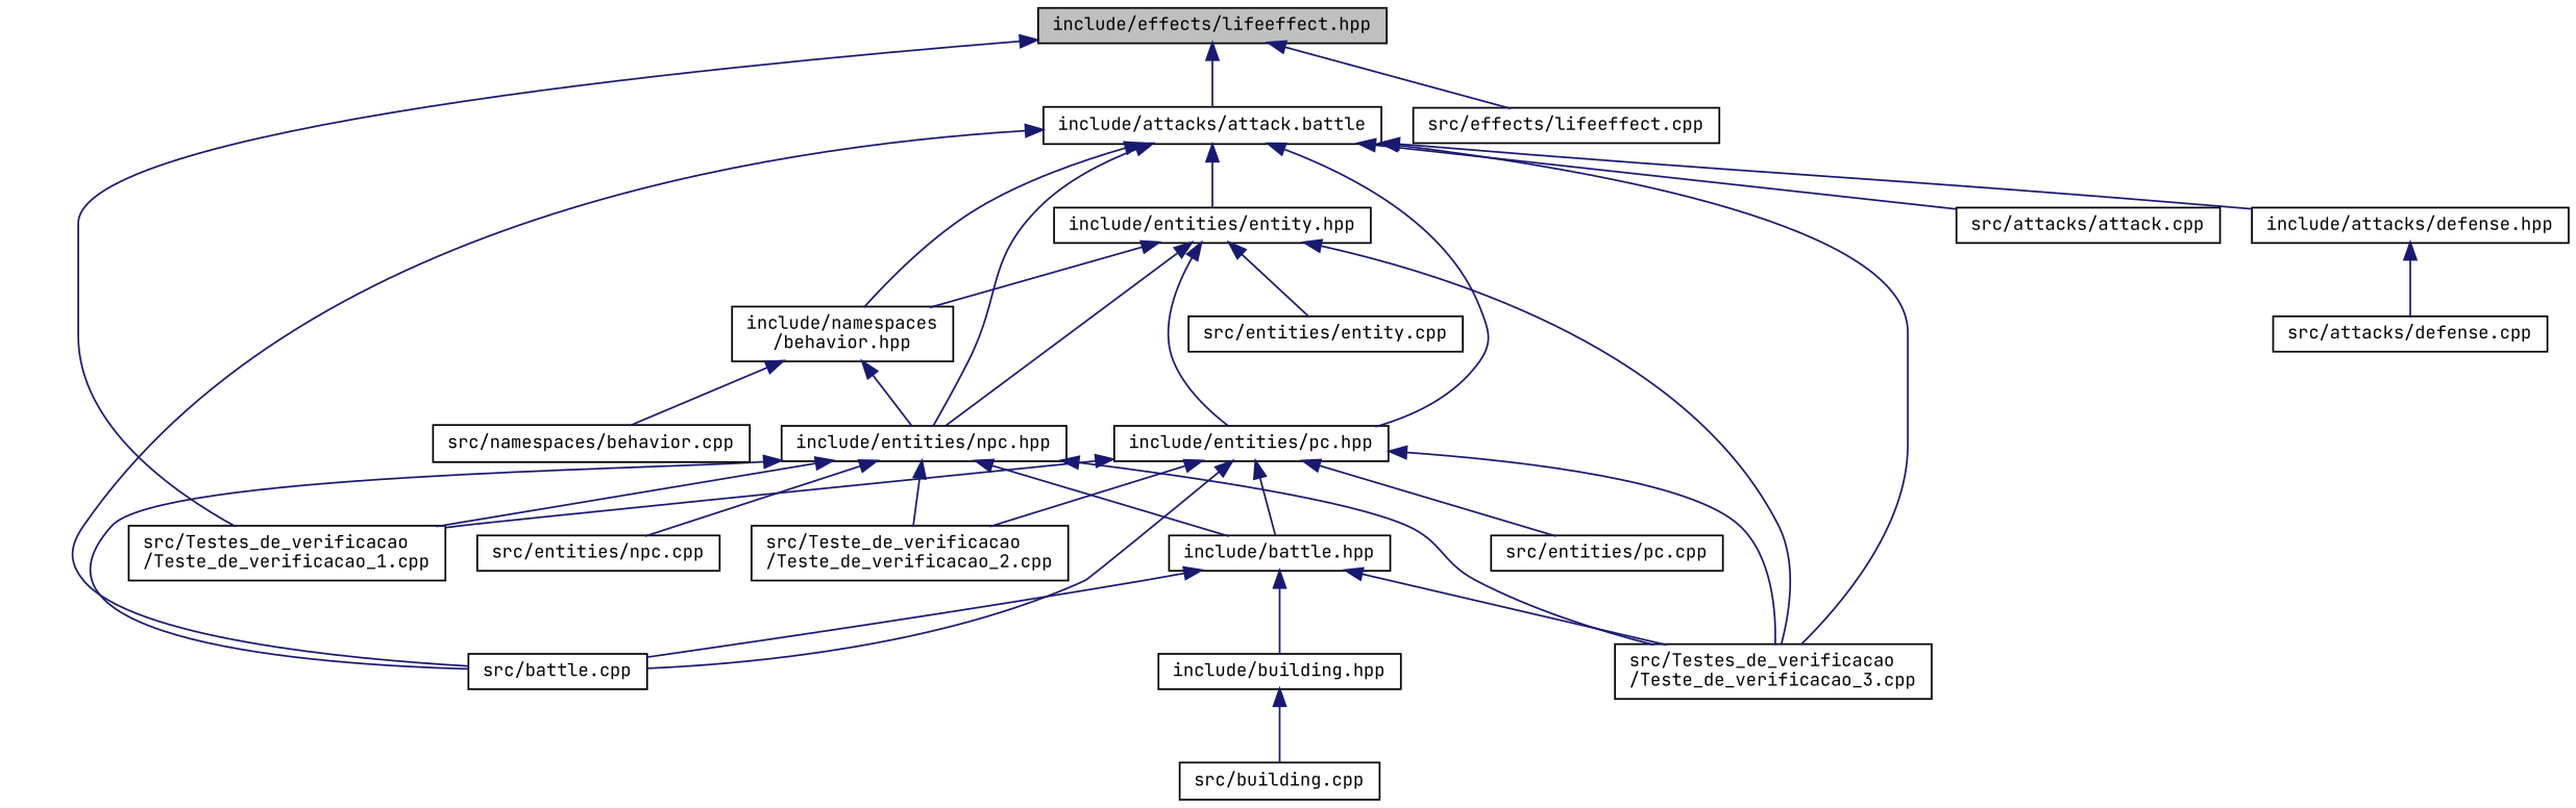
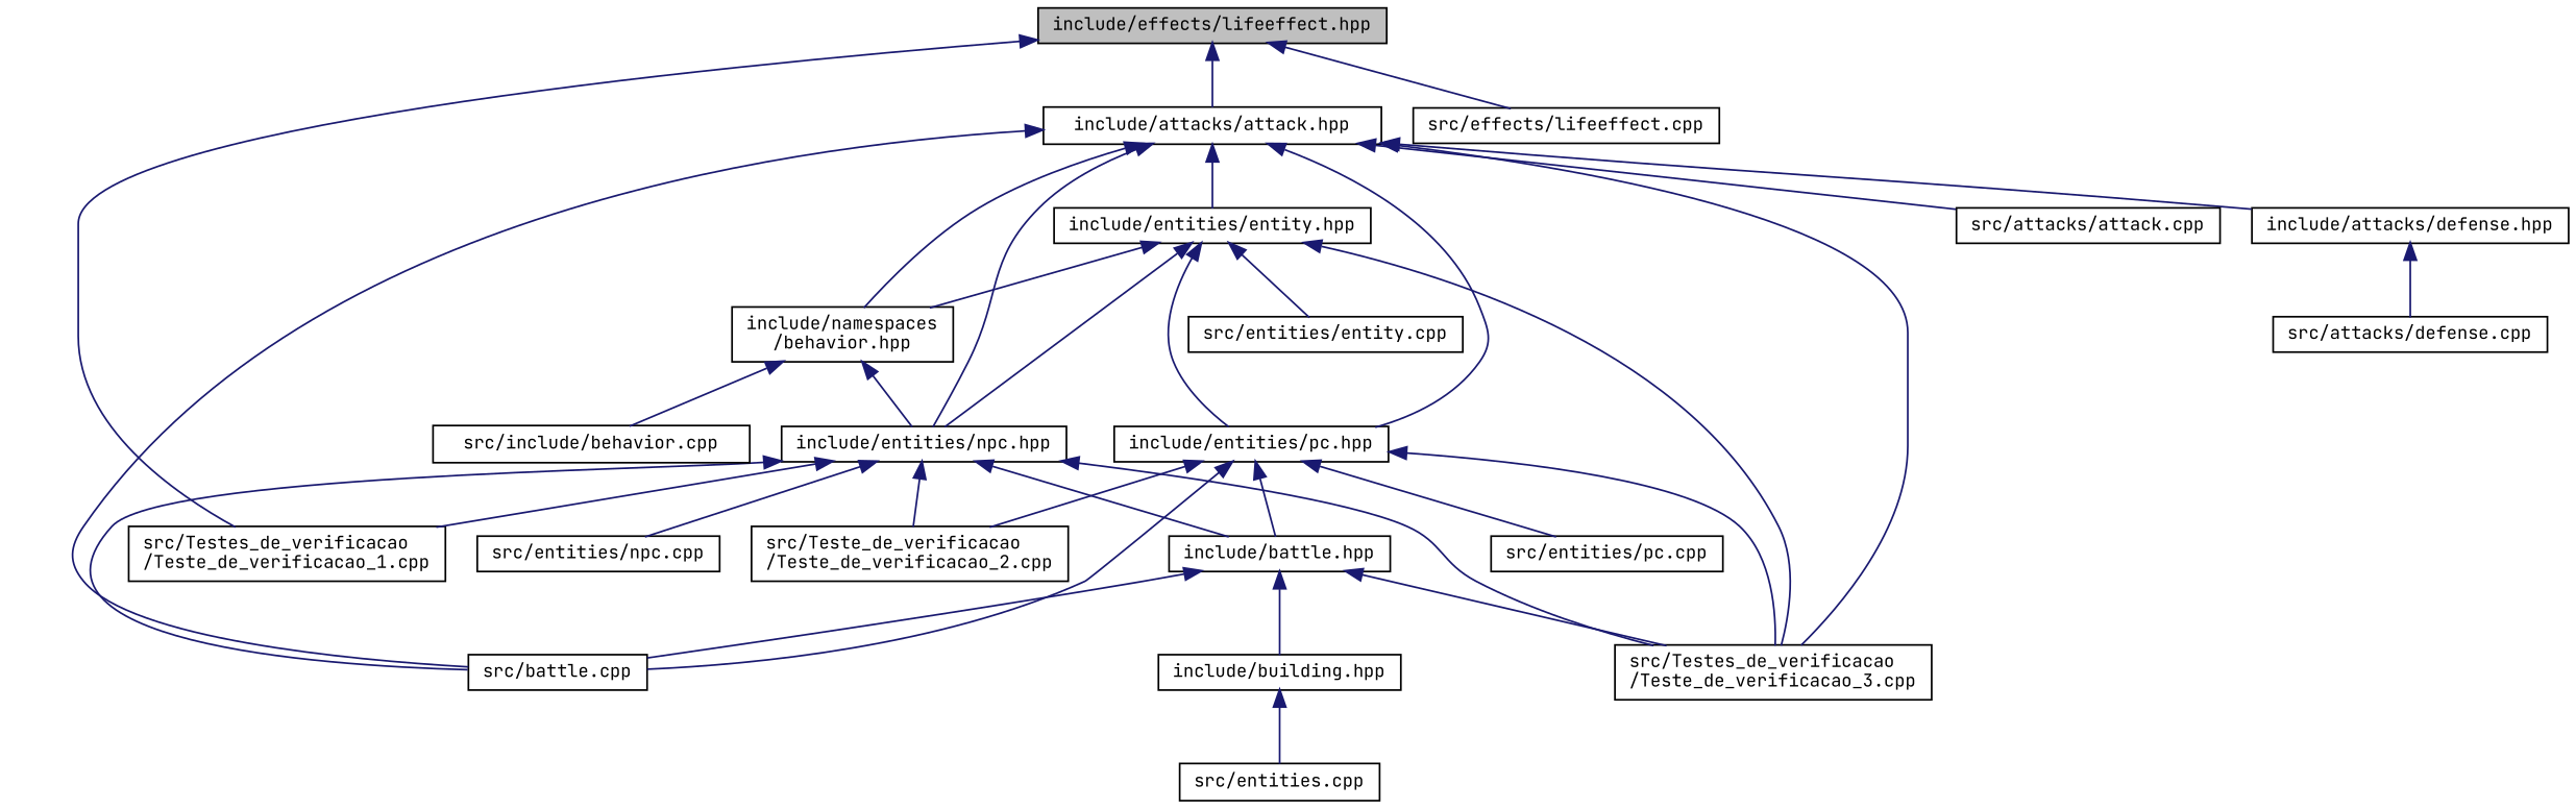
  digraph {
    fontname="JetBrains Mono"
    node [color=black fillcolor=white fontname="JetBrains Mono" fontsize=10 shape=record style=filled]
    edge [color=midnightblue dir=back fontname="JetBrains Mono" fontsize=10 labelfontname=Helvetica labelfontsize=10 style=solid]
    n1 [fillcolor=grey75 fontcolor=black height=0.2 label="include/effects/lifeeffect.hpp" width=0.4]
-   n2 [height=0.2 label="include/attacks/attack.battle" width=0.4]
+   n2 [height=0.2 label="include/attacks/attack.hpp" width=0.4]
    n3 [height=0.2 label="src/Testes_de_verificacao\l/Teste_de_verificacao_1.cpp" width=0.4]
    n4 [height=0.2 label="src/effects/lifeeffect.cpp" width=0.4]
    n5 [height=0.2 label="include/attacks/defense.hpp" width=0.4]
    n6 [height=0.2 label="include/entities/entity.hpp" width=0.4]
    n7 [height=0.2 label="include/entities/npc.hpp" width=0.4]
    n8 [height=0.2 label="src/battle.cpp" width=0.4]
    n9 [height=0.2 label="src/Testes_de_verificacao\l/Teste_de_verificacao_3.cpp" width=0.4]
    n10 [height=0.2 label="include/entities/pc.hpp" width=0.4]
    n11 [height=0.2 label="include/namespaces\l/behavior.hpp" width=0.4]
    n12 [height=0.2 label="src/attacks/attack.cpp" width=0.4]
    n13 [height=0.2 label="src/attacks/defense.cpp" width=0.4]
    n14 [height=0.2 label="src/entities/entity.cpp" width=0.4]
    n15 [height=0.2 label="include/battle.hpp" width=0.4]
    n16 [height=0.2 label="src/entities/npc.cpp" width=0.4]
    n17 [height=0.2 label="src/Teste_de_verificacao\l/Teste_de_verificacao_2.cpp" width=0.4]
    n18 [height=0.2 label="src/entities/pc.cpp" width=0.4]
-   n19 [height=0.2 label="src/namespaces/behavior.cpp" width=0.4]
+   n19 [height=0.2 label="src/include/behavior.cpp" width=0.4]
    n20 [height=0.2 label="include/building.hpp" width=0.4]
-   n21 [height=0.2 label="src/building.cpp" width=0.4]
+   n21 [height=0.2 label="src/entities.cpp" width=0.4]
    n1 -> n2
    n1 -> n3
    n1 -> n4
    n2 -> n5
    n2 -> n6
    n2 -> n7
    n2 -> n8
    n2 -> n9
    n2 -> n10
    n2 -> n11
    n2 -> n12
    n5 -> n13
    n6 -> n7
    n6 -> n9
    n6 -> n10
    n6 -> n11
    n6 -> n14
    n7 -> n3
    n7 -> n8
    n7 -> n9
    n7 -> n15
    n7 -> n16
    n7 -> n17
-   n10 -> n3
    n10 -> n8
    n10 -> n9
    n10 -> n15
    n10 -> n17
    n10 -> n18
    n11 -> n7
    n11 -> n19
    n15 -> n8
    n15 -> n9
    n15 -> n20
    n20 -> n21
  }
